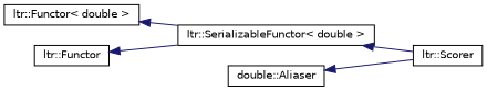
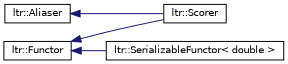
  digraph {
    rankdir=LR
    node [color=black fillcolor=white fontname=Helvetica fontsize=10 shape=record style=filled]
    edge [color=midnightblue dir=back fontname=Helvetica fontsize=10 labelfontname=Helvetica labelfontsize=10 style=solid]
    n1 [height=0.2 label="ltr::Scorer" width=0.4]
    n2 [height=0.2 label="ltr::SerializableFunctor\< double \>" width=0.4]
-   n3 [height=0.2 label="ltr::Functor\< double \>" width=0.4]
    n4 [height=0.2 label="ltr::Functor" width=0.4]
-   n5 [height=0.2 label="double::Aliaser" width=0.4]
-   n2 -> n1
-   n3 -> n2
+   n5 [height=0.2 label="ltr::Aliaser" width=0.4]
+   n4 -> n1
    n4 -> n2
    n5 -> n1
  }
